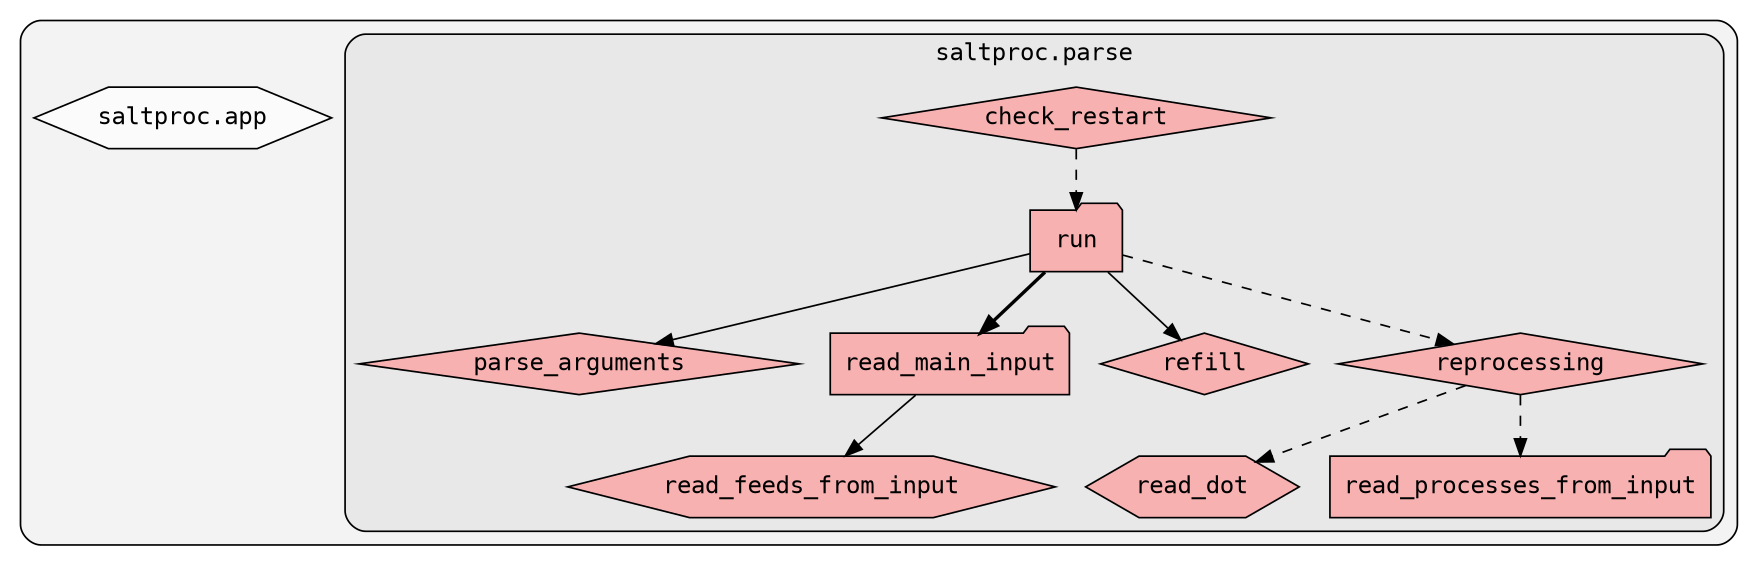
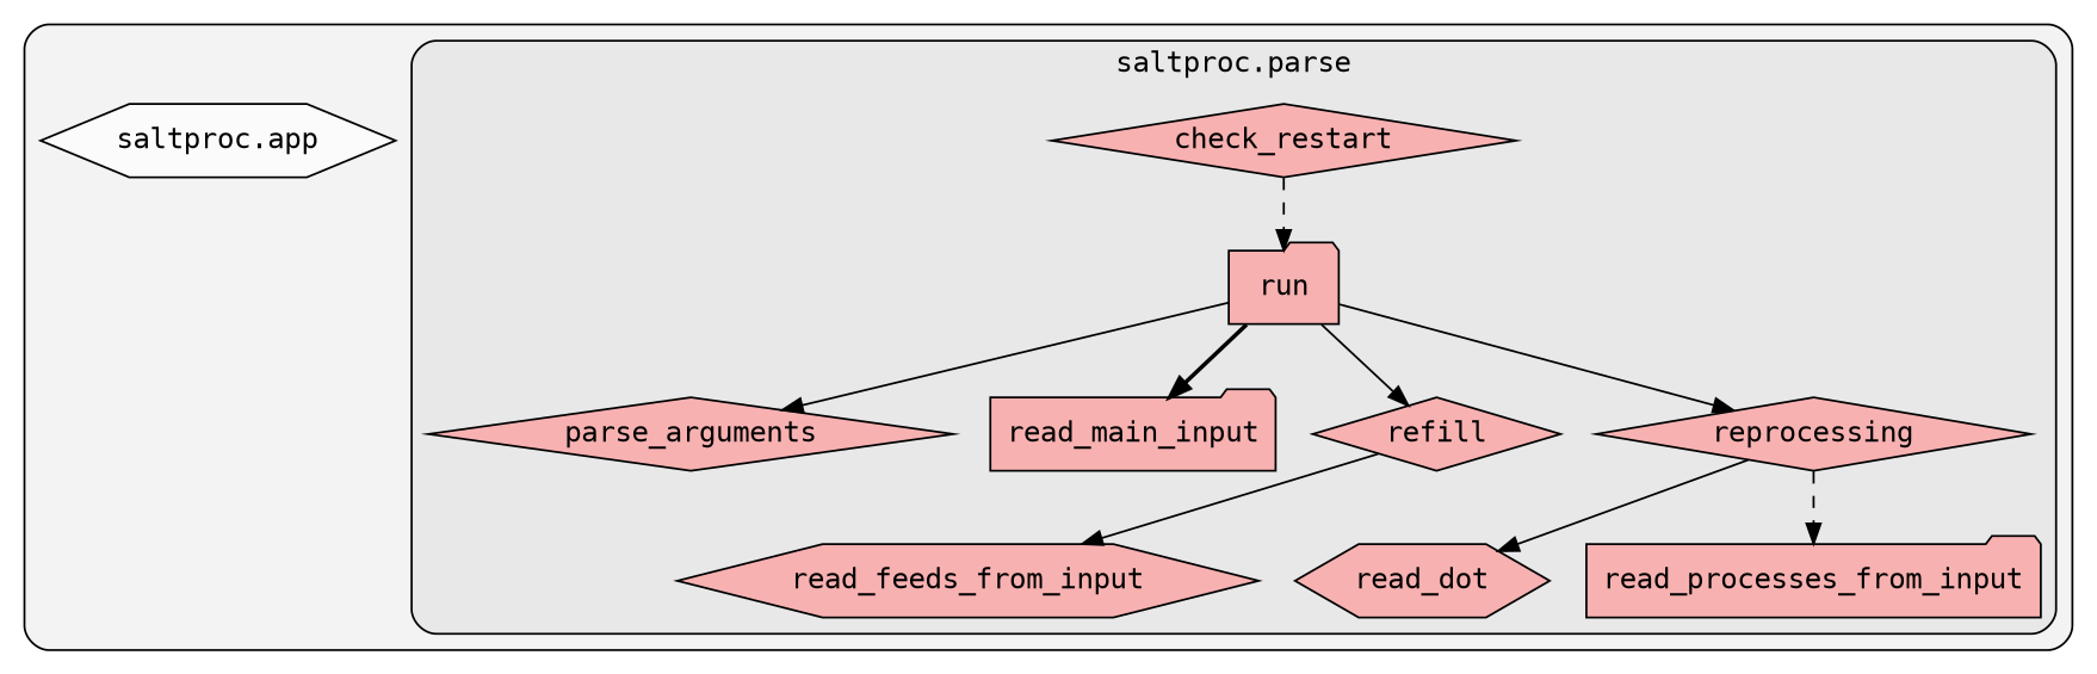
  digraph {
    clusterrank=local
    fontname="DejaVu Sans Mono"
    rankdir=TB
    node [fillcolor="#ff9999b2" fontcolor="#000000" fontname="DejaVu Sans Mono" group=0 shape=diamond style=filled]
    edge [color="#000000" fontname="DejaVu Sans Mono" style=solid]
    n1 [label=check_restart]
    n2 [label=parse_arguments]
    n3 [label=read_dot shape=hexagon]
    n4 [label=read_feeds_from_input shape=hexagon]
    n5 [label=read_main_input shape=folder]
    n6 [label=read_processes_from_input shape=folder]
    n7 [label=refill]
    n8 [label=reprocessing]
    n9 [label=run shape=folder]
    n10 [fillcolor="#ffffffb2" label="saltproc.app" shape=hexagon]
    subgraph cluster_1 {
      fillcolor="#80808018"
      style="filled,rounded"
      n10
      subgraph cluster_2 {
        fillcolor="#80808018"
        label="saltproc.parse"
        style="filled,rounded"
        n1
        n2
        n3
        n4
        n5
        n6
        n7
        n8
        n9
      }
    }
    n1 -> n9 [style=dashed]
-   n5 -> n4
-   n8 -> n3 [style=dashed]
+   n7 -> n4
+   n8 -> n3
    n8 -> n6 [style=dashed]
    n9 -> n2
    n9 -> n5 [style=bold]
    n9 -> n7
-   n9 -> n8 [style=dashed]
+   n9 -> n8
  }
